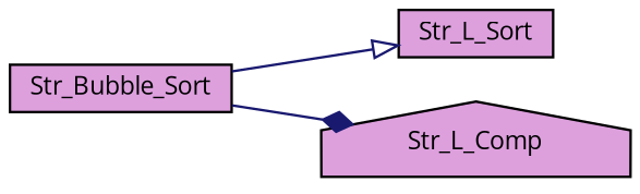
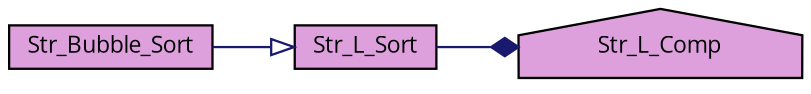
  digraph {
    fontname="Open Sans"
    rankdir=LR
    node [color=black fillcolor=plum fontname="Open Sans" fontsize=10 shape=box style=filled]
    edge [color=midnightblue fontname="Open Sans" fontsize=10 labelfontname=Helvetica labelfontsize=10 style=solid]
    n1 [fontcolor=black height=0.2 label=Str_Bubble_Sort width=0.4]
    n2 [height=0.2 label=Str_L_Sort width=0.4]
    n3 [height=0.2 label=Str_L_Comp shape=house width=0.4]
    n1 -> n2 [arrowhead=onormal]
-   n1 -> n3 [arrowhead=diamond]
+   n2 -> n3 [arrowhead=diamond]
  }
